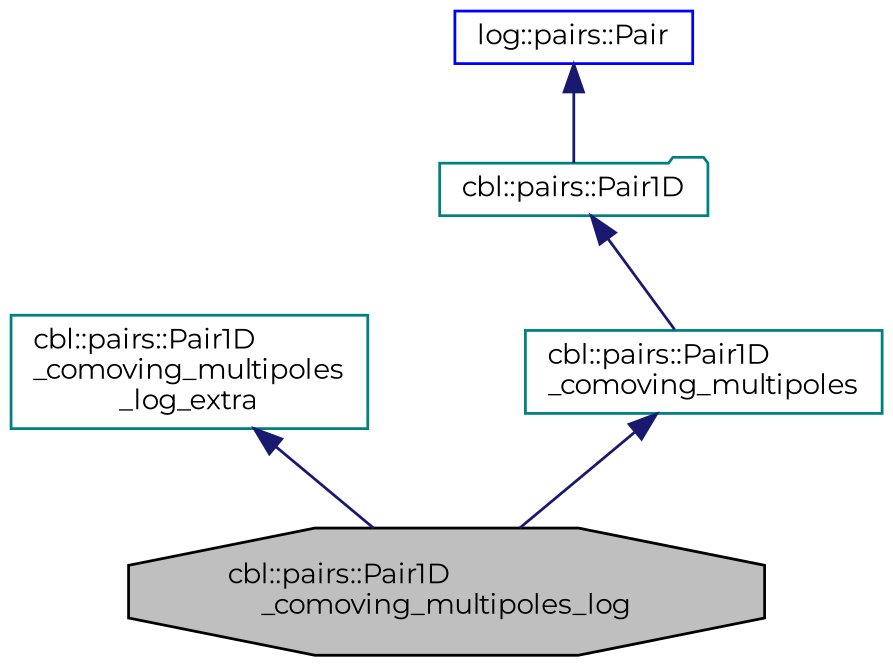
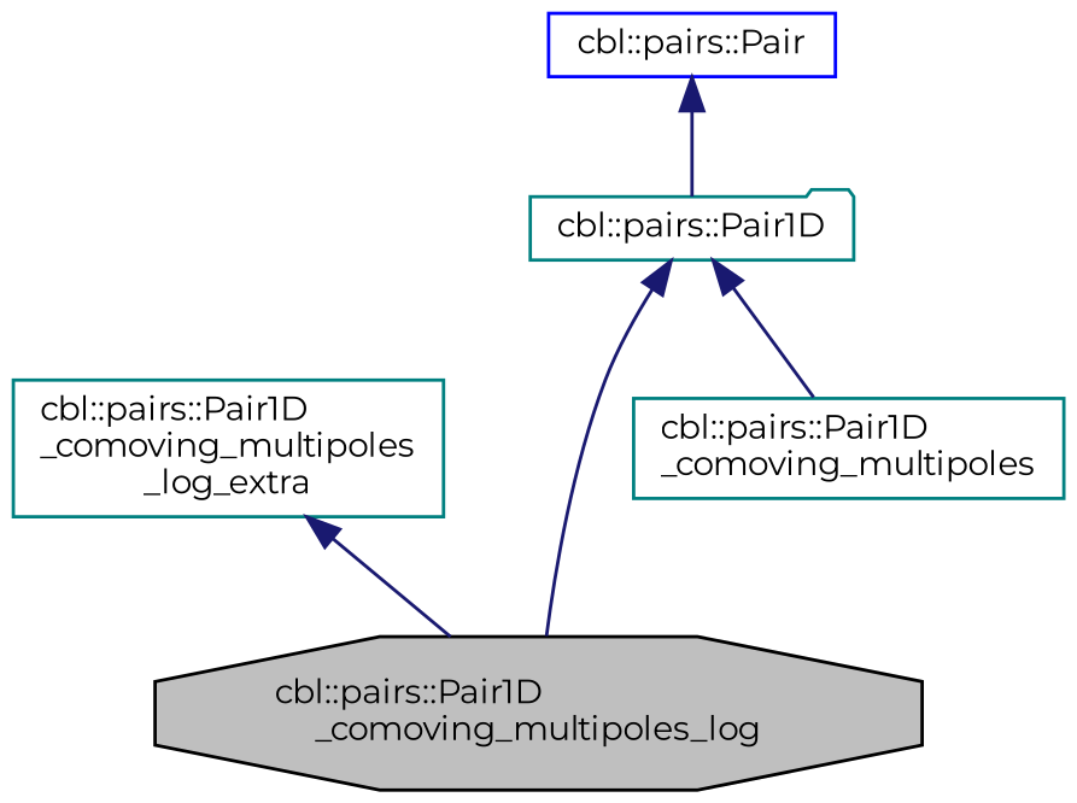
  digraph {
    fontname=Montserrat
    node [color=teal fillcolor=white fontname=Montserrat fontsize=10 shape=box style=filled]
    edge [color=midnightblue dir=back fontname=Montserrat fontsize=10 labelfontname=Helvetica labelfontsize=10 style=solid]
    n1 [color=black fillcolor=grey75 fontcolor=black height=0.2 label="cbl::pairs::Pair1D\l_comoving_multipoles_log" shape=octagon width=0.4]
    n2 [height=0.2 label="cbl::pairs::Pair1D\l_comoving_multipoles\l_log_extra" width=0.4]
    n3 [height=0.2 label="cbl::pairs::Pair1D\l_comoving_multipoles" width=0.4]
    n4 [height=0.2 label="cbl::pairs::Pair1D" shape=folder width=0.4]
-   n5 [color=blue height=0.2 label="log::pairs::Pair" width=0.4]
+   n5 [color=blue height=0.2 label="cbl::pairs::Pair" width=0.4]
    n2 -> n1
-   n3 -> n1
+   n4 -> n1
    n4 -> n3
    n5 -> n4
  }
